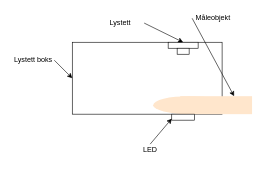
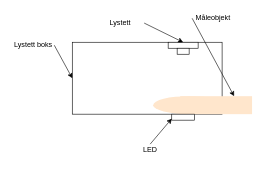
  <mxCell id="0" />
  <mxCell id="1" parent="0" />
  <mxCell id="2" value="" style="rounded=0;whiteSpace=wrap;html=1;" vertex="1" parent="1"><mxGeometry x="120" y="70" width="250" height="120" as="geometry" /></mxCell>
  <mxCell id="3" value="" style="ellipse;whiteSpace=wrap;html=1;fillColor=#ffe6cc;strokeColor=none;" vertex="1" parent="1"><mxGeometry x="255" y="160" width="120" height="30" as="geometry" /></mxCell>
  <mxCell id="4" value="" style="rounded=0;whiteSpace=wrap;html=1;fillColor=#ffe6cc;strokeColor=none;" vertex="1" parent="1"><mxGeometry x="300" y="160" width="120" height="30" as="geometry" /></mxCell>
  <mxCell id="5" value="" style="rounded=0;whiteSpace=wrap;html=1;" vertex="1" parent="1"><mxGeometry x="280" y="70" width="50" height="10" as="geometry" /></mxCell>
  <mxCell id="6" value="" style="rounded=0;whiteSpace=wrap;html=1;" vertex="1" parent="1"><mxGeometry x="295" y="80" width="20" height="10" as="geometry" /></mxCell>
  <mxCell id="7" value="" style="rounded=0;whiteSpace=wrap;html=1;" vertex="1" parent="1"><mxGeometry x="286" y="190" width="38" height="10" as="geometry" /></mxCell>
- <mxCell id="8" value="Lystett boks" style="text;html=1;strokeColor=none;fillColor=none;align=center;verticalAlign=middle;whiteSpace=wrap;rounded=0;" vertex="1" parent="1"><mxGeometry x="20" y="90" width="70" height="20" as="geometry" /></mxCell>
+ <mxCell id="8" value="Lystett boks" style="text;html=1;strokeColor=none;fillColor=none;align=center;verticalAlign=middle;whiteSpace=wrap;rounded=0;" vertex="1" parent="1"><mxGeometry x="20" y="65" width="70" height="20" as="geometry" /></mxCell>
  <mxCell id="9" value="LED" style="text;html=1;strokeColor=none;fillColor=none;align=center;verticalAlign=middle;whiteSpace=wrap;rounded=0;" vertex="1" parent="1"><mxGeometry x="220" y="240" width="60" height="20" as="geometry" /></mxCell>
  <mxCell id="10" value="Lystett" style="text;html=1;strokeColor=none;fillColor=none;align=center;verticalAlign=middle;whiteSpace=wrap;rounded=0;" vertex="1" parent="1"><mxGeometry x="160" y="28" width="80" height="20" as="geometry" /></mxCell>
  <mxCell id="11" value="Måleobjekt" style="text;html=1;strokeColor=none;fillColor=none;align=center;verticalAlign=middle;whiteSpace=wrap;rounded=0;" vertex="1" parent="1"><mxGeometry x="320" y="20" width="70" height="20" as="geometry" /></mxCell>
  <mxCell id="12" value="" style="endArrow=classic;html=1;exitX=0;exitY=0.5;exitDx=0;exitDy=0;entryX=0.75;entryY=0;entryDx=0;entryDy=0;" edge="1" parent="1" source="11" target="4"><mxGeometry width="50" height="50" relative="1" as="geometry"><mxPoint x="0" y="320" as="sourcePoint" /><mxPoint x="50" y="270" as="targetPoint" /></mxGeometry></mxCell>
  <mxCell id="13" value="" style="endArrow=classic;html=1;entryX=0;entryY=0.75;entryDx=0;entryDy=0;exitX=0.5;exitY=0;exitDx=0;exitDy=0;" edge="1" parent="1" source="9" target="7"><mxGeometry width="50" height="50" relative="1" as="geometry"><mxPoint x="0" y="320" as="sourcePoint" /><mxPoint x="50" y="270" as="targetPoint" /></mxGeometry></mxCell>
  <mxCell id="14" value="" style="endArrow=classic;html=1;entryX=0;entryY=0.5;entryDx=0;entryDy=0;exitX=1;exitY=0.5;exitDx=0;exitDy=0;" edge="1" parent="1" source="8" target="2"><mxGeometry width="50" height="50" relative="1" as="geometry"><mxPoint x="0" y="320" as="sourcePoint" /><mxPoint x="50" y="270" as="targetPoint" /></mxGeometry></mxCell>
  <mxCell id="15" value="" style="endArrow=classic;html=1;entryX=0.5;entryY=0;entryDx=0;entryDy=0;exitX=1;exitY=0.5;exitDx=0;exitDy=0;" edge="1" parent="1" source="10" target="5"><mxGeometry width="50" height="50" relative="1" as="geometry"><mxPoint x="0" y="320" as="sourcePoint" /><mxPoint x="50" y="270" as="targetPoint" /></mxGeometry></mxCell>
